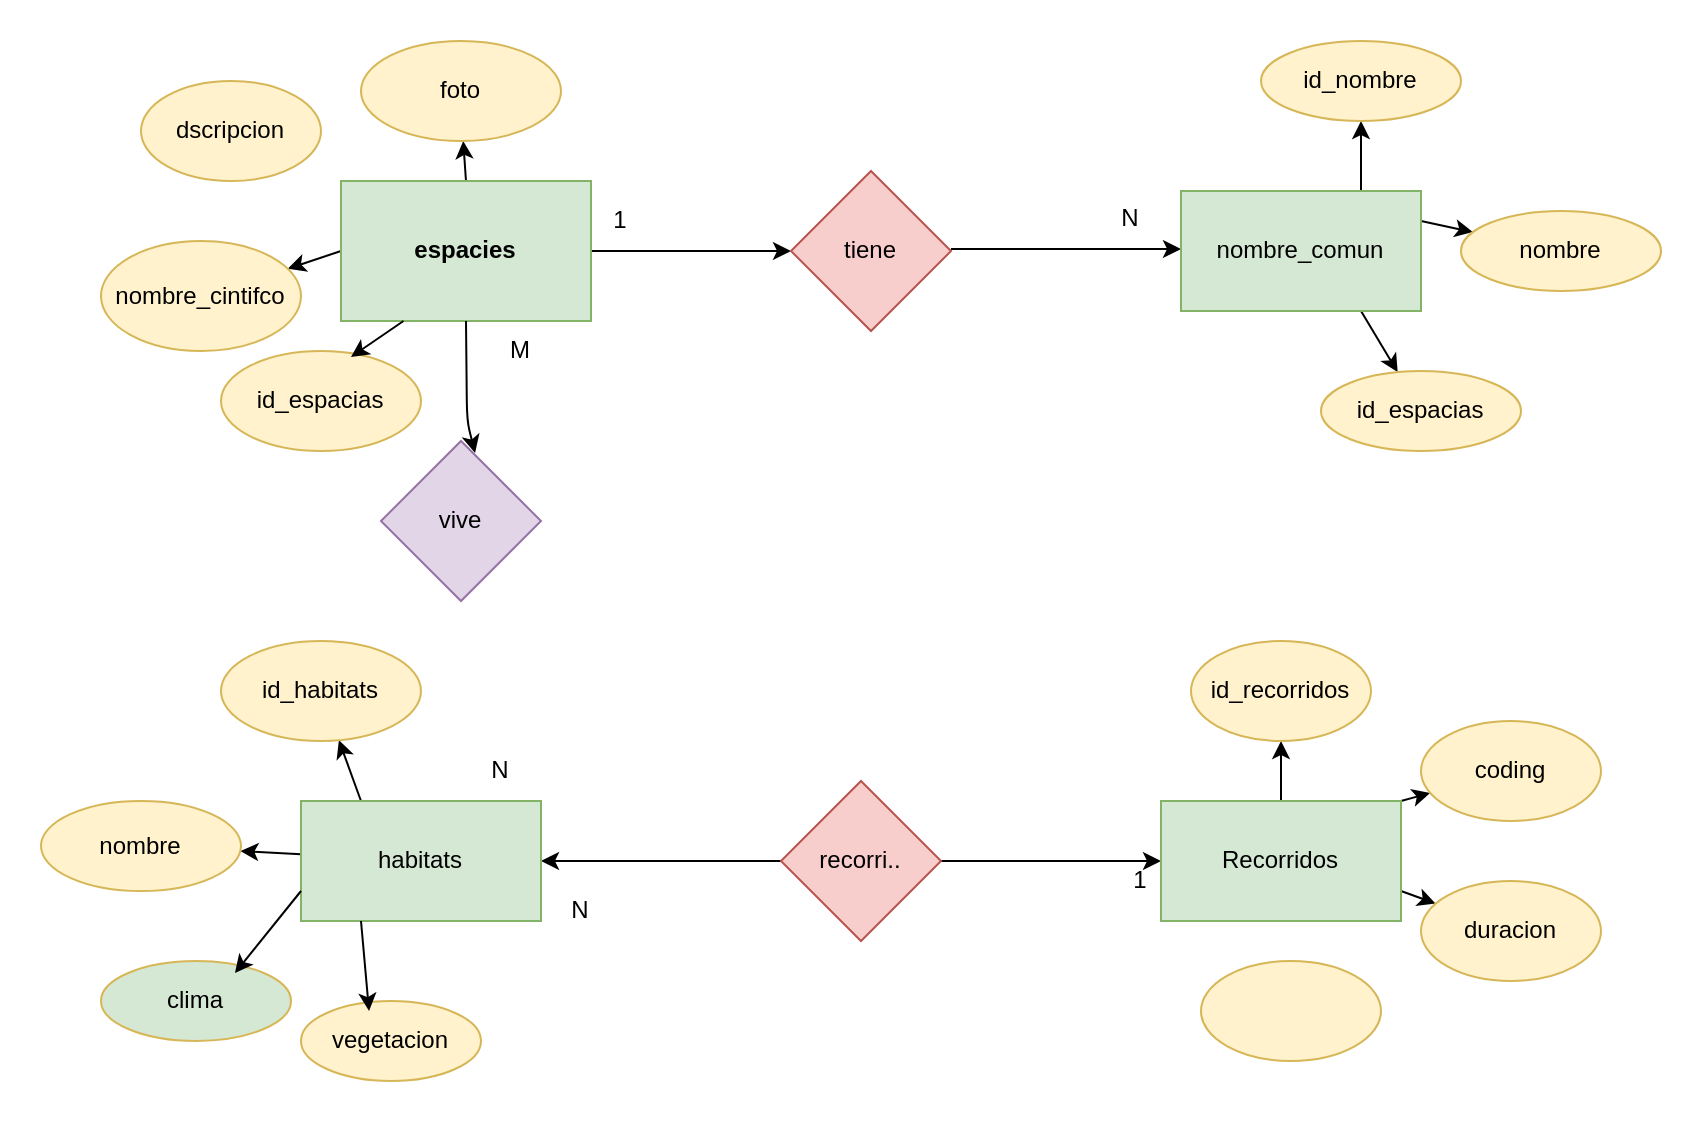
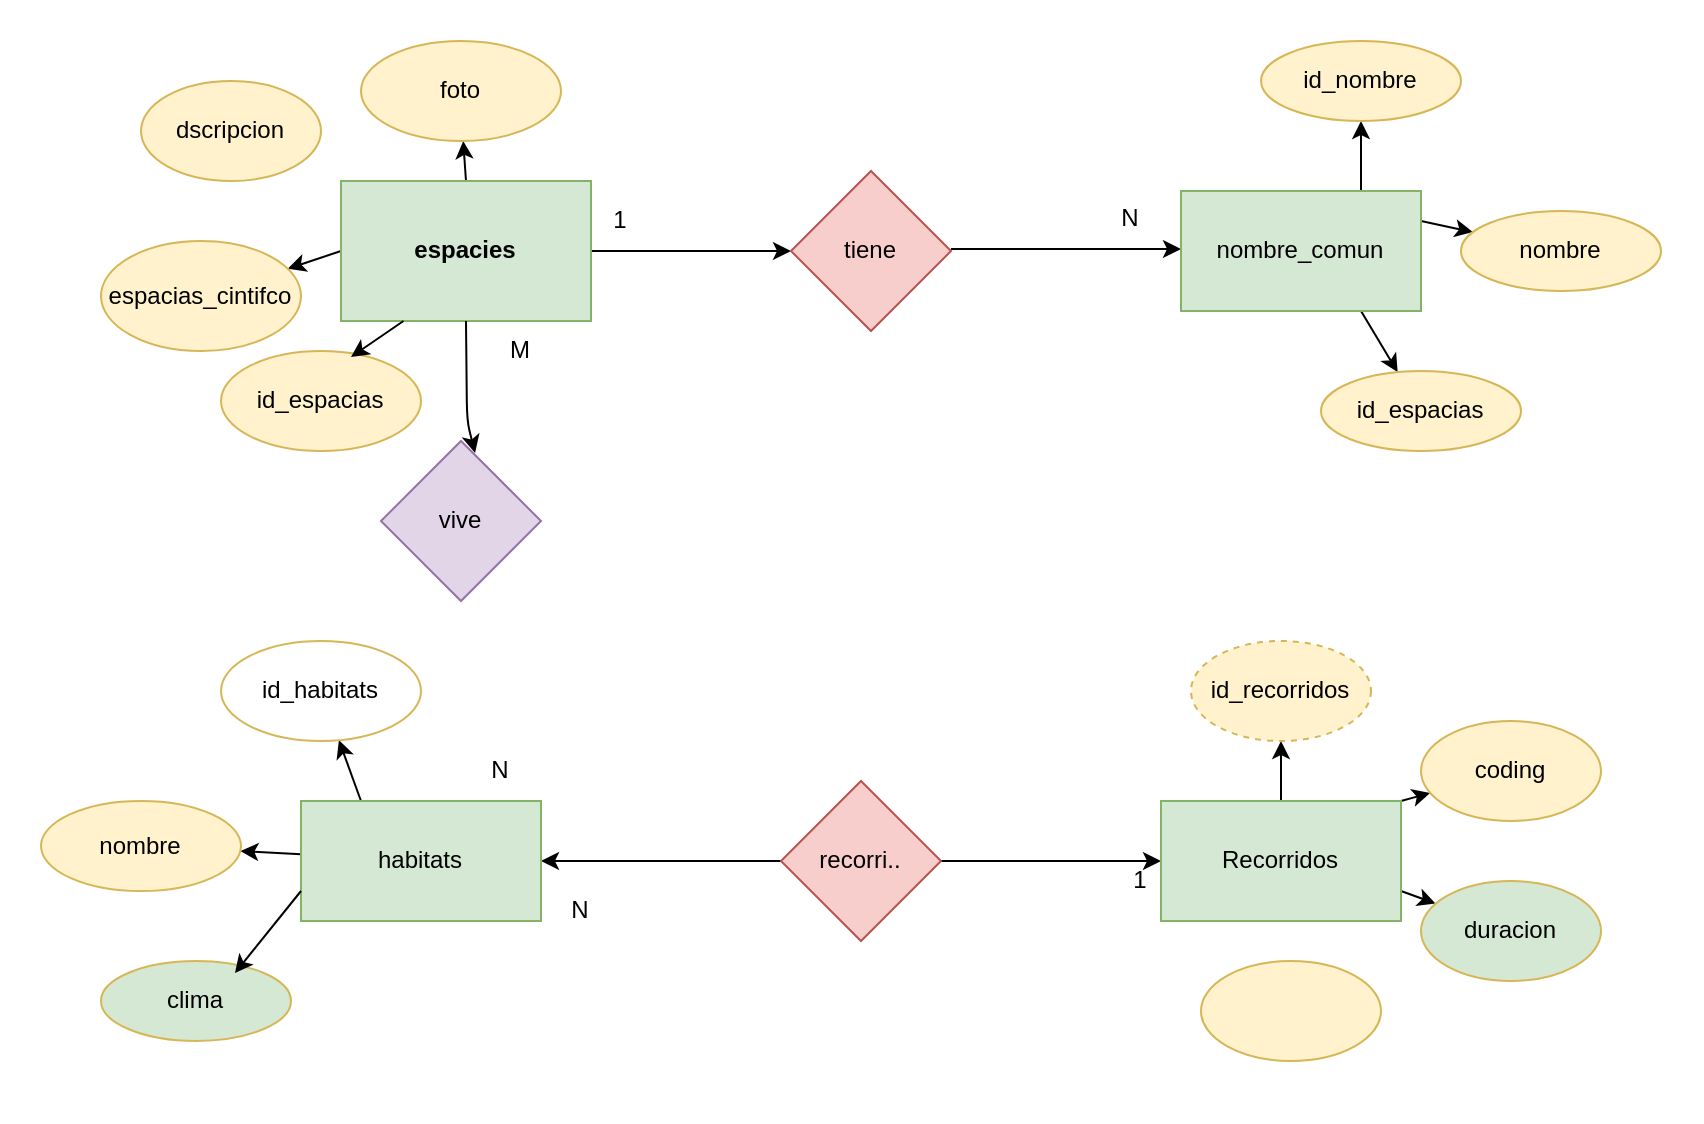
  <mxCell id="0" />
  <mxCell id="1" parent="0" />
  <mxCell id="2" style="edgeStyle=none;html=1;exitX=0.5;exitY=0;exitDx=0;exitDy=0;" edge="1" parent="1" source="5" target="9"><mxGeometry relative="1" as="geometry" /></mxCell>
  <mxCell id="3" style="edgeStyle=none;html=1;exitX=0;exitY=0.5;exitDx=0;exitDy=0;" edge="1" parent="1" source="5" target="7"><mxGeometry relative="1" as="geometry" /></mxCell>
  <mxCell id="4" style="edgeStyle=none;html=1;exitX=1;exitY=0.5;exitDx=0;exitDy=0;" edge="1" parent="1" source="5" target="12"><mxGeometry relative="1" as="geometry" /></mxCell>
  <mxCell id="5" value="espacies" style="rounded=0;whiteSpace=wrap;html=1;fillColor=#d5e8d4;strokeColor=#82b366;fontStyle=1" vertex="1" parent="1"><mxGeometry x="170" y="90" width="125" height="70" as="geometry" /></mxCell>
  <mxCell id="6" value="id_espacias" style="ellipse;whiteSpace=wrap;html=1;fillColor=#fff2cc;strokeColor=#d6b656;" vertex="1" parent="1"><mxGeometry x="110" y="175" width="100" height="50" as="geometry" /></mxCell>
- <mxCell id="7" value="nombre_cintifco" style="ellipse;whiteSpace=wrap;html=1;fillColor=#fff2cc;strokeColor=#d6b656;" vertex="1" parent="1"><mxGeometry x="50" y="120" width="100" height="55" as="geometry" /></mxCell>
+ <mxCell id="7" value="espacias_cintifco" style="ellipse;whiteSpace=wrap;html=1;fillColor=#fff2cc;strokeColor=#d6b656;" vertex="1" parent="1"><mxGeometry x="50" y="120" width="100" height="55" as="geometry" /></mxCell>
  <mxCell id="8" value="dscripcion" style="ellipse;whiteSpace=wrap;html=1;fillColor=#fff2cc;strokeColor=#d6b656;" vertex="1" parent="1"><mxGeometry x="70" y="40" width="90" height="50" as="geometry" /></mxCell>
  <mxCell id="9" value="foto" style="ellipse;whiteSpace=wrap;html=1;fillColor=#fff2cc;strokeColor=#d6b656;" vertex="1" parent="1"><mxGeometry x="180" y="20" width="100" height="50" as="geometry" /></mxCell>
  <mxCell id="10" style="edgeStyle=none;html=1;exitX=0.25;exitY=1;exitDx=0;exitDy=0;entryX=0.65;entryY=0.06;entryDx=0;entryDy=0;entryPerimeter=0;" edge="1" parent="1" source="5" target="6"><mxGeometry relative="1" as="geometry" /></mxCell>
  <mxCell id="11" style="edgeStyle=none;html=1;exitX=1;exitY=0.5;exitDx=0;exitDy=0;entryX=0;entryY=0.5;entryDx=0;entryDy=0;" edge="1" parent="1"><mxGeometry relative="1" as="geometry"><mxPoint x="475" y="124" as="sourcePoint" /><mxPoint x="590" y="124" as="targetPoint" /></mxGeometry></mxCell>
  <mxCell id="12" value="tiene" style="rhombus;whiteSpace=wrap;html=1;fillColor=#f8cecc;strokeColor=#b85450;" vertex="1" parent="1"><mxGeometry x="395" y="85" width="80" height="80" as="geometry" /></mxCell>
  <mxCell id="13" style="edgeStyle=none;html=1;exitX=0.75;exitY=0;exitDx=0;exitDy=0;entryX=0.5;entryY=1;entryDx=0;entryDy=0;" edge="1" parent="1" source="16" target="17"><mxGeometry relative="1" as="geometry" /></mxCell>
  <mxCell id="14" style="edgeStyle=none;html=1;exitX=1;exitY=0.25;exitDx=0;exitDy=0;" edge="1" parent="1" source="16" target="19"><mxGeometry relative="1" as="geometry" /></mxCell>
  <mxCell id="15" style="edgeStyle=none;html=1;exitX=0.75;exitY=1;exitDx=0;exitDy=0;" edge="1" parent="1" source="16" target="18"><mxGeometry relative="1" as="geometry" /></mxCell>
  <mxCell id="16" value="nombre_comun" style="rounded=0;whiteSpace=wrap;html=1;fillColor=#d5e8d4;strokeColor=#82b366;" vertex="1" parent="1"><mxGeometry x="590" y="95" width="120" height="60" as="geometry" /></mxCell>
  <mxCell id="17" value="id_nombre" style="ellipse;whiteSpace=wrap;html=1;fillColor=#fff2cc;strokeColor=#d6b656;" vertex="1" parent="1"><mxGeometry x="630" y="20" width="100" height="40" as="geometry" /></mxCell>
  <mxCell id="18" value="id_espacias" style="ellipse;whiteSpace=wrap;html=1;fillColor=#fff2cc;strokeColor=#d6b656;" vertex="1" parent="1"><mxGeometry x="660" y="185" width="100" height="40" as="geometry" /></mxCell>
  <mxCell id="19" value="nombre" style="ellipse;whiteSpace=wrap;html=1;fillColor=#fff2cc;strokeColor=#d6b656;" vertex="1" parent="1"><mxGeometry x="730" y="105" width="100" height="40" as="geometry" /></mxCell>
  <mxCell id="20" style="edgeStyle=none;html=1;exitX=0;exitY=0.5;exitDx=0;exitDy=0;entryX=1;entryY=0.5;entryDx=0;entryDy=0;" edge="1" parent="1" source="22" target="25"><mxGeometry relative="1" as="geometry" /></mxCell>
  <mxCell id="21" style="edgeStyle=none;html=1;exitX=1;exitY=0.5;exitDx=0;exitDy=0;" edge="1" parent="1" source="22" target="35"><mxGeometry relative="1" as="geometry"><mxPoint x="640" y="430" as="targetPoint" /></mxGeometry></mxCell>
  <mxCell id="22" value="recorri.." style="rhombus;whiteSpace=wrap;html=1;fillColor=#f8cecc;strokeColor=#b85450;" vertex="1" parent="1"><mxGeometry x="390" y="390" width="80" height="80" as="geometry" /></mxCell>
  <mxCell id="23" style="edgeStyle=none;html=1;exitX=0.25;exitY=0;exitDx=0;exitDy=0;" edge="1" parent="1" source="25" target="26"><mxGeometry relative="1" as="geometry" /></mxCell>
  <mxCell id="24" value="" style="edgeStyle=none;html=1;" edge="1" parent="1" source="25" target="27"><mxGeometry relative="1" as="geometry" /></mxCell>
  <mxCell id="25" value="habitats" style="rounded=0;whiteSpace=wrap;html=1;fillColor=#d5e8d4;strokeColor=#82b366;" vertex="1" parent="1"><mxGeometry x="150" y="400" width="120" height="60" as="geometry" /></mxCell>
- <mxCell id="26" value="id_habitats" style="ellipse;whiteSpace=wrap;html=1;fillColor=#fff2cc;strokeColor=#d6b656;" vertex="1" parent="1"><mxGeometry x="110" y="320" width="100" height="50" as="geometry" /></mxCell>
+ <mxCell id="26" value="id_habitats" style="ellipse;whiteSpace=wrap;html=1;fillColor=#ffffff;strokeColor=#d6b656;" vertex="1" parent="1"><mxGeometry x="110" y="320" width="100" height="50" as="geometry" /></mxCell>
  <mxCell id="27" value="nombre" style="ellipse;whiteSpace=wrap;html=1;fillColor=#fff2cc;strokeColor=#d6b656;" vertex="1" parent="1"><mxGeometry x="20" y="400" width="100" height="45" as="geometry" /></mxCell>
  <mxCell id="28" value="clima" style="ellipse;whiteSpace=wrap;html=1;fillColor=#d5e8d4;strokeColor=#d6b656;" vertex="1" parent="1"><mxGeometry x="50" y="480" width="95" height="40" as="geometry" /></mxCell>
- <mxCell id="29" value="vegetacion" style="ellipse;whiteSpace=wrap;html=1;fillColor=#fff2cc;strokeColor=#d6b656;" vertex="1" parent="1"><mxGeometry x="150" y="500" width="90" height="40" as="geometry" /></mxCell>
  <mxCell id="30" style="edgeStyle=none;html=1;exitX=0;exitY=0.75;exitDx=0;exitDy=0;entryX=0.705;entryY=0.15;entryDx=0;entryDy=0;entryPerimeter=0;" edge="1" parent="1" source="25" target="28"><mxGeometry relative="1" as="geometry" /></mxCell>
- <mxCell id="31" style="edgeStyle=none;html=1;exitX=0.25;exitY=1;exitDx=0;exitDy=0;entryX=0.378;entryY=0.125;entryDx=0;entryDy=0;entryPerimeter=0;" edge="1" parent="1" source="25" target="29"><mxGeometry relative="1" as="geometry" /></mxCell>
  <mxCell id="32" style="edgeStyle=none;html=1;exitX=0.5;exitY=0;exitDx=0;exitDy=0;" edge="1" parent="1" source="35" target="36"><mxGeometry relative="1" as="geometry" /></mxCell>
  <mxCell id="33" style="edgeStyle=none;html=1;exitX=1;exitY=0;exitDx=0;exitDy=0;" edge="1" parent="1" source="35" target="37"><mxGeometry relative="1" as="geometry" /></mxCell>
  <mxCell id="34" style="edgeStyle=none;html=1;exitX=1;exitY=0.75;exitDx=0;exitDy=0;" edge="1" parent="1" source="35" target="38"><mxGeometry relative="1" as="geometry" /></mxCell>
  <mxCell id="35" value="Recorridos" style="rounded=0;whiteSpace=wrap;html=1;fillColor=#d5e8d4;strokeColor=#82b366;" vertex="1" parent="1"><mxGeometry x="580" y="400" width="120" height="60" as="geometry" /></mxCell>
- <mxCell id="36" value="id_recorridos" style="ellipse;whiteSpace=wrap;html=1;fillColor=#fff2cc;strokeColor=#d6b656;" vertex="1" parent="1"><mxGeometry x="595" y="320" width="90" height="50" as="geometry" /></mxCell>
+ <mxCell id="36" value="id_recorridos" style="ellipse;whiteSpace=wrap;html=1;fillColor=#fff2cc;strokeColor=#d6b656;dashed=1;" vertex="1" parent="1"><mxGeometry x="595" y="320" width="90" height="50" as="geometry" /></mxCell>
  <mxCell id="37" value="coding" style="ellipse;whiteSpace=wrap;html=1;fillColor=#fff2cc;strokeColor=#d6b656;" vertex="1" parent="1"><mxGeometry x="710" y="360" width="90" height="50" as="geometry" /></mxCell>
- <mxCell id="38" value="duracion" style="ellipse;whiteSpace=wrap;html=1;fillColor=#fff2cc;strokeColor=#d6b656;" vertex="1" parent="1"><mxGeometry x="710" y="440" width="90" height="50" as="geometry" /></mxCell>
+ <mxCell id="38" value="duracion" style="ellipse;whiteSpace=wrap;html=1;fillColor=#d5e8d4;strokeColor=#d6b656;" vertex="1" parent="1"><mxGeometry x="710" y="440" width="90" height="50" as="geometry" /></mxCell>
  <mxCell id="39" value="" style="ellipse;whiteSpace=wrap;html=1;fillColor=#fff2cc;strokeColor=#d6b656;" vertex="1" parent="1"><mxGeometry x="600" y="480" width="90" height="50" as="geometry" /></mxCell>
  <mxCell id="40" value="1" style="text;html=1;align=center;verticalAlign=middle;whiteSpace=wrap;rounded=0;" vertex="1" parent="1"><mxGeometry x="280" y="95" width="60" height="30" as="geometry" /></mxCell>
  <mxCell id="41" value="N" style="text;html=1;align=center;verticalAlign=middle;whiteSpace=wrap;rounded=0;" vertex="1" parent="1"><mxGeometry x="535" y="94" width="60" height="30" as="geometry" /></mxCell>
  <mxCell id="42" value="N" style="text;html=1;align=center;verticalAlign=middle;whiteSpace=wrap;rounded=0;" vertex="1" parent="1"><mxGeometry x="220" y="370" width="60" height="30" as="geometry" /></mxCell>
  <mxCell id="43" value="M" style="text;html=1;align=center;verticalAlign=middle;whiteSpace=wrap;rounded=0;" vertex="1" parent="1"><mxGeometry x="230" y="160" width="60" height="30" as="geometry" /></mxCell>
  <mxCell id="44" value="N" style="text;html=1;align=center;verticalAlign=middle;whiteSpace=wrap;rounded=0;" vertex="1" parent="1"><mxGeometry x="260" y="440" width="60" height="30" as="geometry" /></mxCell>
  <mxCell id="45" value="1" style="text;html=1;align=center;verticalAlign=middle;whiteSpace=wrap;rounded=0;" vertex="1" parent="1"><mxGeometry x="540" y="420" width="60" height="40" as="geometry" /></mxCell>
  <mxCell id="46" value="" style="edgeStyle=none;html=1;exitX=0.5;exitY=1;exitDx=0;exitDy=0;entryX=0.588;entryY=0.075;entryDx=0;entryDy=0;entryPerimeter=0;" edge="1" parent="1" source="5" target="47"><mxGeometry relative="1" as="geometry"><mxPoint x="233" y="160" as="sourcePoint" /><mxPoint x="233" y="402" as="targetPoint" /><Array as="points"><mxPoint x="233" y="210" /></Array></mxGeometry></mxCell>
  <mxCell id="47" value="vive" style="rhombus;whiteSpace=wrap;html=1;fillColor=#e1d5e7;strokeColor=#9673a6;" vertex="1" parent="1"><mxGeometry x="190" y="220" width="80" height="80" as="geometry" /></mxCell>
